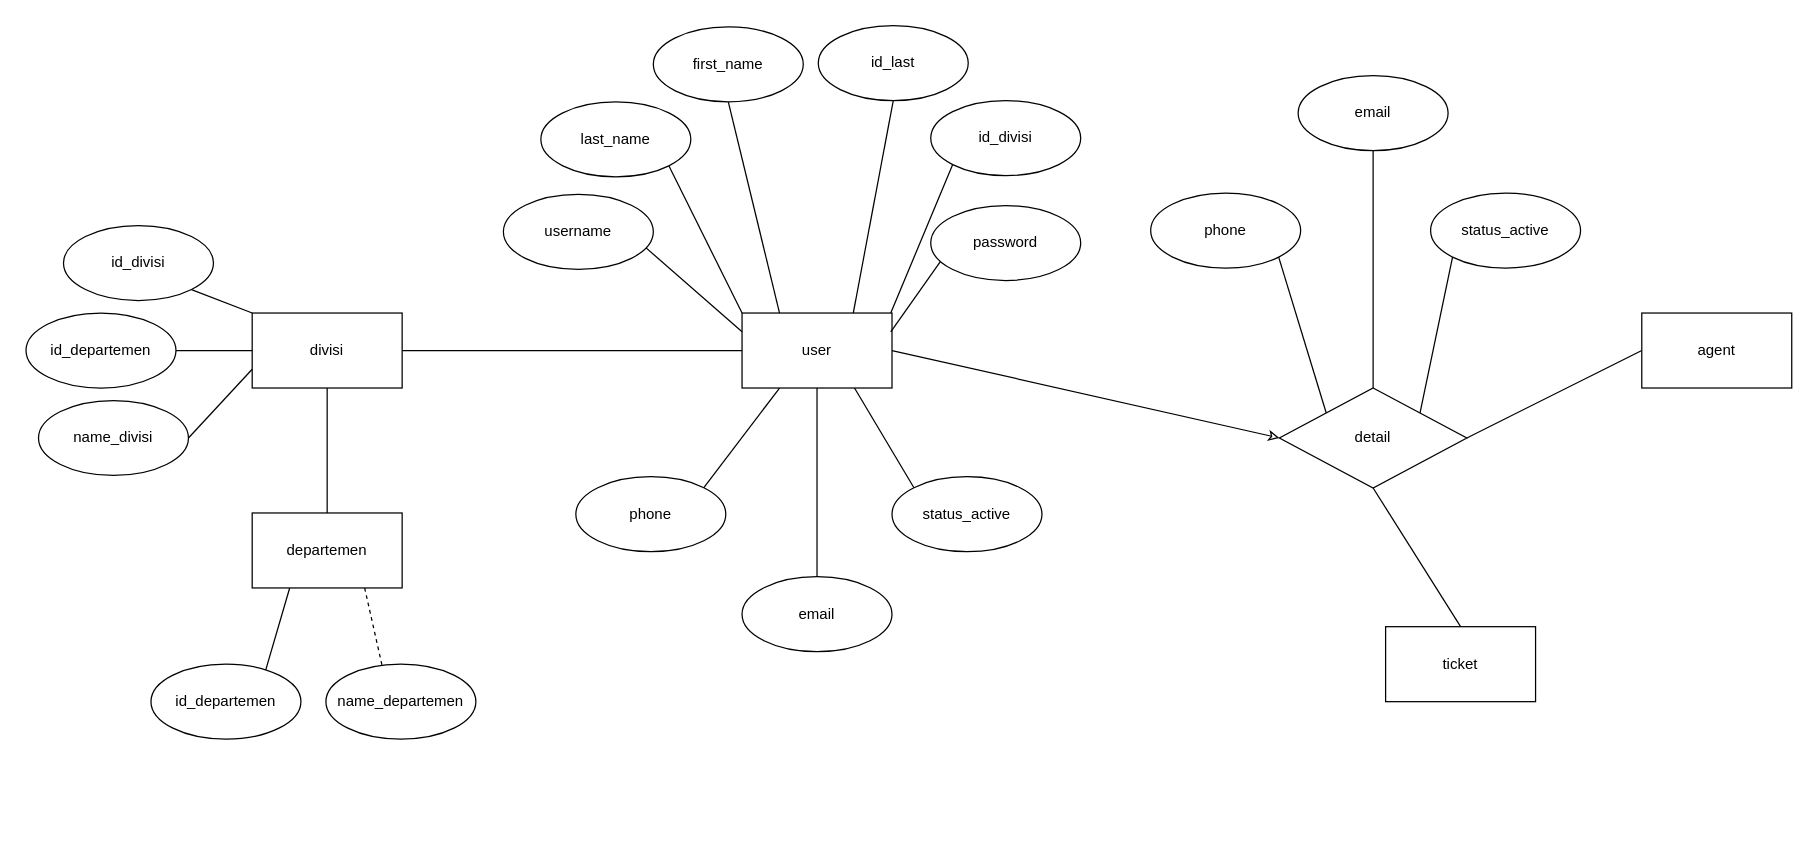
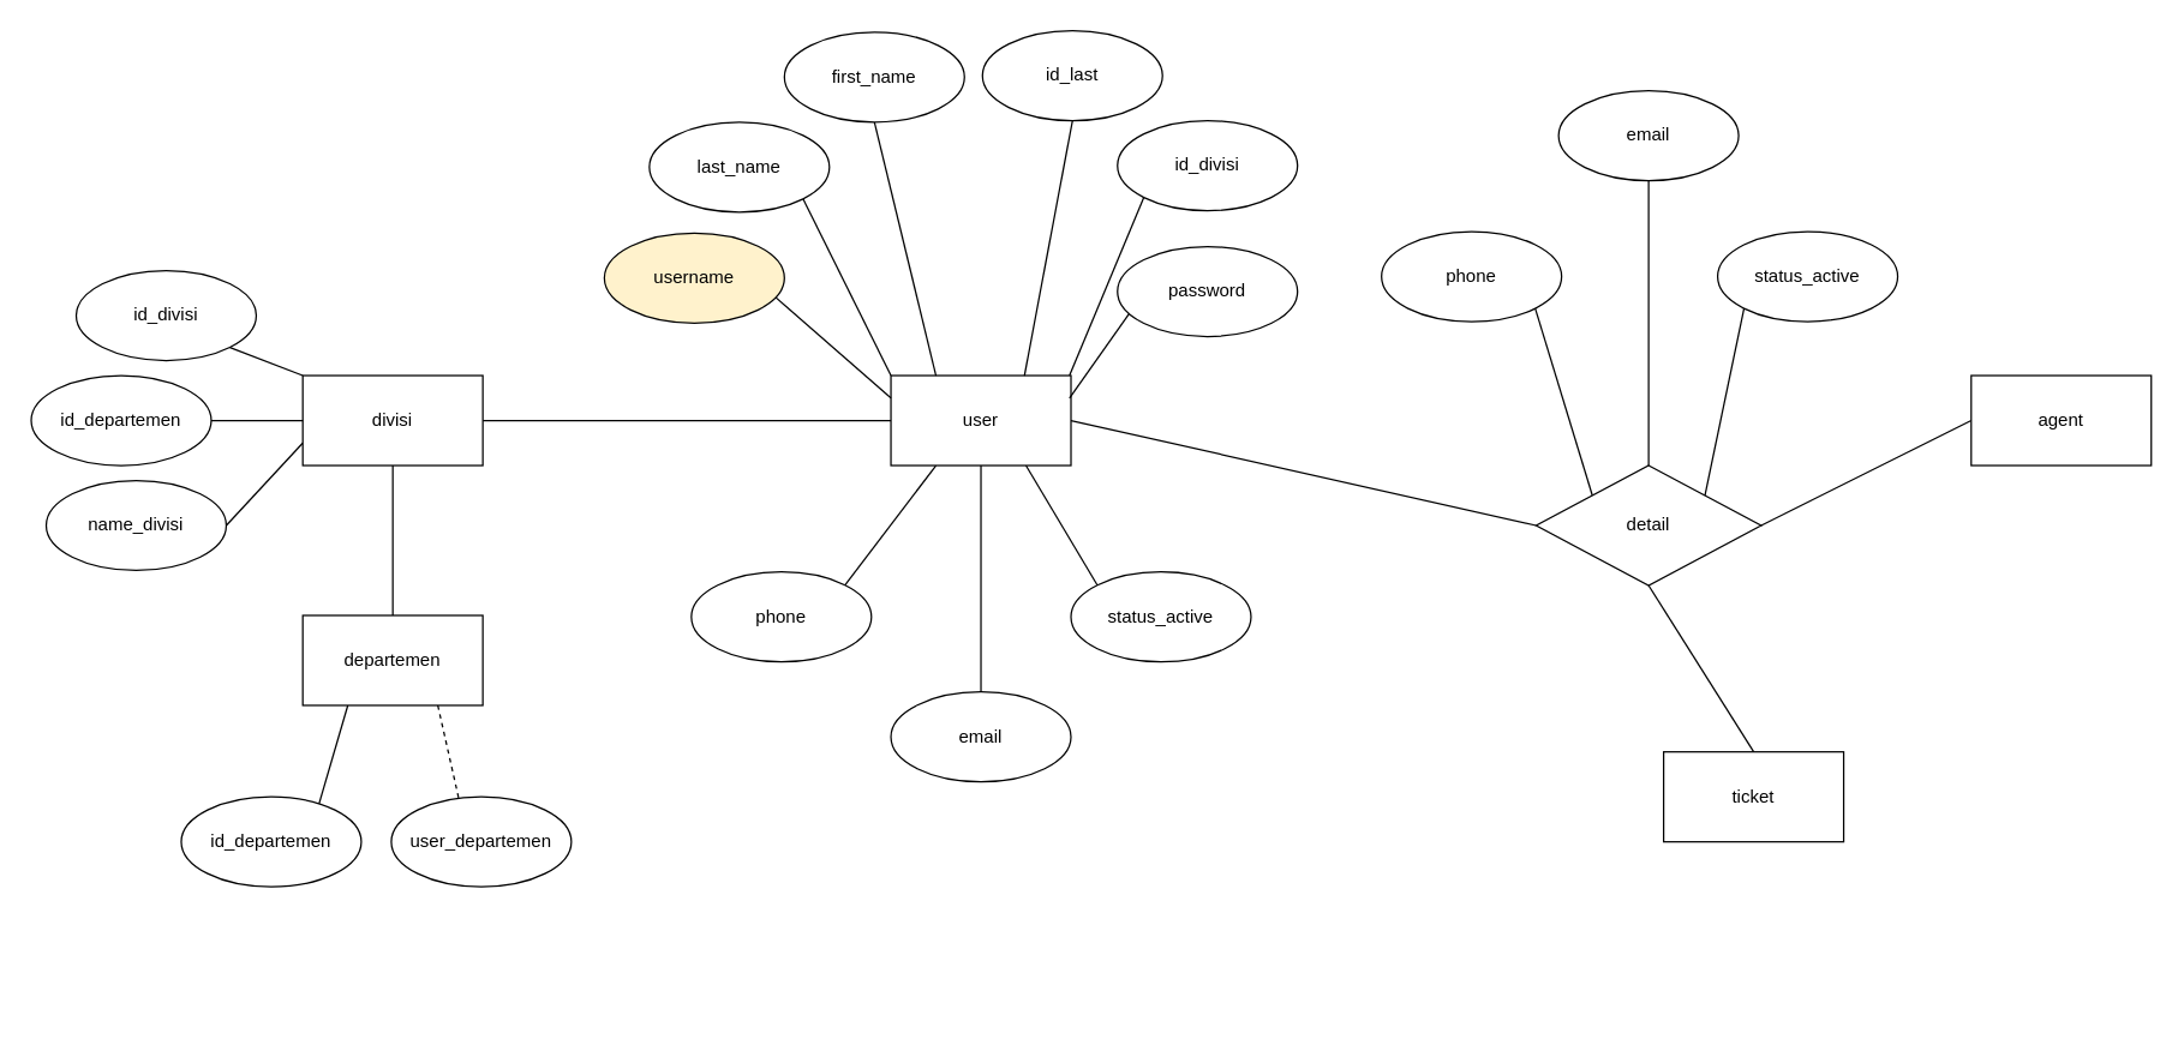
  <mxCell id="0" />
  <mxCell id="1" parent="0" />
  <mxCell id="2" style="rounded=0;orthogonalLoop=1;jettySize=auto;html=1;exitX=0.5;exitY=1;exitDx=0;exitDy=0;entryX=0.5;entryY=0;entryDx=0;entryDy=0;endArrow=none;endFill=0;" edge="1" parent="1"><mxGeometry relative="1" as="geometry"><mxPoint x="653" y="511" as="sourcePoint" /></mxGeometry></mxCell>
  <mxCell id="3" style="rounded=0;orthogonalLoop=1;jettySize=auto;html=1;exitX=0.25;exitY=1;exitDx=0;exitDy=0;entryX=1;entryY=0;entryDx=0;entryDy=0;endArrow=none;endFill=0;" edge="1" parent="1"><mxGeometry relative="1" as="geometry"><mxPoint x="623" y="671" as="sourcePoint" /></mxGeometry></mxCell>
  <mxCell id="4" style="rounded=0;orthogonalLoop=1;jettySize=auto;html=1;exitX=0.75;exitY=1;exitDx=0;exitDy=0;entryX=0;entryY=0;entryDx=0;entryDy=0;endArrow=none;endFill=0;" edge="1" parent="1"><mxGeometry relative="1" as="geometry"><mxPoint x="683" y="671" as="sourcePoint" /></mxGeometry></mxCell>
- <mxCell id="5" style="rounded=0;orthogonalLoop=1;jettySize=auto;html=1;exitX=1;exitY=0.5;exitDx=0;exitDy=0;entryX=0;entryY=0.5;entryDx=0;entryDy=0;endArrow=classic;endFill=0;" edge="1" parent="1" source="9" target="36"><mxGeometry relative="1" as="geometry" /></mxCell>
+ <mxCell id="5" style="rounded=0;orthogonalLoop=1;jettySize=auto;html=1;exitX=1;exitY=0.5;exitDx=0;exitDy=0;entryX=0;entryY=0.5;entryDx=0;entryDy=0;endArrow=none;endFill=0;" edge="1" parent="1" source="9" target="36"><mxGeometry relative="1" as="geometry" /></mxCell>
  <mxCell id="6" style="rounded=0;orthogonalLoop=1;jettySize=auto;html=1;exitX=0.25;exitY=1;exitDx=0;exitDy=0;entryX=1;entryY=0;entryDx=0;entryDy=0;endArrow=none;endFill=0;" edge="1" parent="1" source="9" target="25"><mxGeometry relative="1" as="geometry" /></mxCell>
  <mxCell id="7" style="rounded=0;orthogonalLoop=1;jettySize=auto;html=1;exitX=0.5;exitY=1;exitDx=0;exitDy=0;entryX=0.5;entryY=0;entryDx=0;entryDy=0;endArrow=none;endFill=0;" edge="1" parent="1" source="9" target="26"><mxGeometry relative="1" as="geometry" /></mxCell>
  <mxCell id="8" style="rounded=0;orthogonalLoop=1;jettySize=auto;html=1;exitX=0.75;exitY=1;exitDx=0;exitDy=0;entryX=0;entryY=0;entryDx=0;entryDy=0;endArrow=none;endFill=0;" edge="1" parent="1" source="9" target="27"><mxGeometry relative="1" as="geometry" /></mxCell>
  <mxCell id="9" value="user" style="rounded=0;whiteSpace=wrap;html=1;" vertex="1" parent="1"><mxGeometry x="593" y="250" width="120" height="60" as="geometry" /></mxCell>
  <mxCell id="10" value="ticket" style="rounded=0;whiteSpace=wrap;html=1;" vertex="1" parent="1"><mxGeometry x="1108" y="501" width="120" height="60" as="geometry" /></mxCell>
  <mxCell id="11" style="edgeStyle=orthogonalEdgeStyle;rounded=0;orthogonalLoop=1;jettySize=auto;html=1;exitX=1;exitY=0.5;exitDx=0;exitDy=0;entryX=0;entryY=0.5;entryDx=0;entryDy=0;endArrow=none;endFill=0;" edge="1" parent="1"><mxGeometry relative="1" as="geometry"><mxPoint x="540" y="226" as="targetPoint" /></mxGeometry></mxCell>
  <mxCell id="12" style="rounded=0;orthogonalLoop=1;jettySize=auto;html=1;exitX=1;exitY=1;exitDx=0;exitDy=0;entryX=0.25;entryY=0;entryDx=0;entryDy=0;endArrow=none;endFill=0;" edge="1" parent="1"><mxGeometry relative="1" as="geometry"><mxPoint x="570" y="196" as="targetPoint" /></mxGeometry></mxCell>
  <mxCell id="13" style="rounded=0;orthogonalLoop=1;jettySize=auto;html=1;exitX=0.5;exitY=1;exitDx=0;exitDy=0;entryX=0.25;entryY=0;entryDx=0;entryDy=0;endArrow=none;endFill=0;" edge="1" parent="1" source="14" target="9"><mxGeometry relative="1" as="geometry" /></mxCell>
  <mxCell id="14" value="first_name" style="ellipse;whiteSpace=wrap;html=1;" vertex="1" parent="1"><mxGeometry x="522" y="21" width="120" height="60" as="geometry" /></mxCell>
  <mxCell id="15" style="rounded=0;orthogonalLoop=1;jettySize=auto;html=1;exitX=0.5;exitY=1;exitDx=0;exitDy=0;entryX=0.75;entryY=0;entryDx=0;entryDy=0;endArrow=none;endFill=0;" edge="1" parent="1" source="16"><mxGeometry relative="1" as="geometry"><mxPoint x="682" y="250" as="targetPoint" /></mxGeometry></mxCell>
  <mxCell id="16" value="id_last" style="ellipse;whiteSpace=wrap;html=1;" vertex="1" parent="1"><mxGeometry x="654" y="20" width="120" height="60" as="geometry" /></mxCell>
  <mxCell id="17" style="rounded=0;orthogonalLoop=1;jettySize=auto;html=1;exitX=0;exitY=1;exitDx=0;exitDy=0;entryX=1;entryY=0;entryDx=0;entryDy=0;endArrow=none;endFill=0;" edge="1" parent="1" source="18"><mxGeometry relative="1" as="geometry"><mxPoint x="712" y="250" as="targetPoint" /></mxGeometry></mxCell>
  <mxCell id="18" value="id_divisi" style="ellipse;whiteSpace=wrap;html=1;" vertex="1" parent="1"><mxGeometry x="744" y="80" width="120" height="60" as="geometry" /></mxCell>
  <mxCell id="19" style="rounded=0;orthogonalLoop=1;jettySize=auto;html=1;exitX=1;exitY=1;exitDx=0;exitDy=0;entryX=0;entryY=0;entryDx=0;entryDy=0;endArrow=none;endFill=0;" edge="1" parent="1" source="20" target="9"><mxGeometry relative="1" as="geometry" /></mxCell>
  <mxCell id="20" value="last_name" style="ellipse;whiteSpace=wrap;html=1;" vertex="1" parent="1"><mxGeometry x="432" y="81" width="120" height="60" as="geometry" /></mxCell>
  <mxCell id="21" style="rounded=0;orthogonalLoop=1;jettySize=auto;html=1;exitX=0.944;exitY=0.701;exitDx=0;exitDy=0;entryX=0;entryY=0.25;entryDx=0;entryDy=0;endArrow=none;endFill=0;exitPerimeter=0;" edge="1" parent="1" source="22" target="9"><mxGeometry relative="1" as="geometry" /></mxCell>
- <mxCell id="22" value="username" style="ellipse;whiteSpace=wrap;html=1;" vertex="1" parent="1"><mxGeometry x="402" y="155" width="120" height="60" as="geometry" /></mxCell>
+ <mxCell id="22" value="username" style="ellipse;whiteSpace=wrap;html=1;fillColor=#fff2cc;" vertex="1" parent="1"><mxGeometry x="402" y="155" width="120" height="60" as="geometry" /></mxCell>
  <mxCell id="23" style="rounded=0;orthogonalLoop=1;jettySize=auto;html=1;exitX=0.064;exitY=0.747;exitDx=0;exitDy=0;entryX=1;entryY=0.25;entryDx=0;entryDy=0;endArrow=none;endFill=0;exitPerimeter=0;" edge="1" parent="1" source="24"><mxGeometry relative="1" as="geometry"><mxPoint x="712" y="265" as="targetPoint" /></mxGeometry></mxCell>
  <mxCell id="24" value="password" style="ellipse;whiteSpace=wrap;html=1;" vertex="1" parent="1"><mxGeometry x="744" y="164" width="120" height="60" as="geometry" /></mxCell>
  <mxCell id="25" value="phone" style="ellipse;whiteSpace=wrap;html=1;" vertex="1" parent="1"><mxGeometry x="460" y="381" width="120" height="60" as="geometry" /></mxCell>
  <mxCell id="26" value="email" style="ellipse;whiteSpace=wrap;html=1;" vertex="1" parent="1"><mxGeometry x="593" y="461" width="120" height="60" as="geometry" /></mxCell>
  <mxCell id="27" value="status_active" style="ellipse;whiteSpace=wrap;html=1;" vertex="1" parent="1"><mxGeometry x="713" y="381" width="120" height="60" as="geometry" /></mxCell>
  <mxCell id="28" style="rounded=0;orthogonalLoop=1;jettySize=auto;html=1;exitX=1;exitY=1;exitDx=0;exitDy=0;entryX=0;entryY=0.25;entryDx=0;entryDy=0;endArrow=none;endFill=0;" edge="1" parent="1"><mxGeometry relative="1" as="geometry"><mxPoint x="593" y="466" as="targetPoint" /></mxGeometry></mxCell>
  <mxCell id="29" style="rounded=0;orthogonalLoop=1;jettySize=auto;html=1;exitX=1;exitY=0.5;exitDx=0;exitDy=0;entryX=0;entryY=0.5;entryDx=0;entryDy=0;endArrow=none;endFill=0;" edge="1" parent="1"><mxGeometry relative="1" as="geometry"><mxPoint x="593" y="481" as="targetPoint" /></mxGeometry></mxCell>
  <mxCell id="30" style="rounded=0;orthogonalLoop=1;jettySize=auto;html=1;exitX=1;exitY=0;exitDx=0;exitDy=0;entryX=0;entryY=0.75;entryDx=0;entryDy=0;endArrow=none;endFill=0;" edge="1" parent="1"><mxGeometry relative="1" as="geometry"><mxPoint x="593" y="496" as="targetPoint" /></mxGeometry></mxCell>
  <mxCell id="31" style="rounded=0;orthogonalLoop=1;jettySize=auto;html=1;exitX=1;exitY=0.5;exitDx=0;exitDy=0;entryX=0;entryY=0.5;entryDx=0;entryDy=0;endArrow=none;endFill=0;" edge="1" parent="1" source="36" target="51"><mxGeometry relative="1" as="geometry" /></mxCell>
  <mxCell id="32" style="rounded=0;orthogonalLoop=1;jettySize=auto;html=1;exitX=0.5;exitY=1;exitDx=0;exitDy=0;entryX=0.5;entryY=0;entryDx=0;entryDy=0;endArrow=none;endFill=0;" edge="1" parent="1" source="36" target="10"><mxGeometry relative="1" as="geometry" /></mxCell>
  <mxCell id="33" style="rounded=0;orthogonalLoop=1;jettySize=auto;html=1;exitX=0;exitY=0;exitDx=0;exitDy=0;entryX=1;entryY=1;entryDx=0;entryDy=0;endArrow=none;endFill=0;" edge="1" parent="1" source="36" target="52"><mxGeometry relative="1" as="geometry" /></mxCell>
  <mxCell id="34" style="rounded=0;orthogonalLoop=1;jettySize=auto;html=1;exitX=0.5;exitY=0;exitDx=0;exitDy=0;entryX=0.5;entryY=1;entryDx=0;entryDy=0;endArrow=none;endFill=0;" edge="1" parent="1" source="36" target="53"><mxGeometry relative="1" as="geometry" /></mxCell>
  <mxCell id="35" style="rounded=0;orthogonalLoop=1;jettySize=auto;html=1;exitX=1;exitY=0;exitDx=0;exitDy=0;entryX=0;entryY=1;entryDx=0;entryDy=0;endArrow=none;endFill=0;" edge="1" parent="1" source="36" target="54"><mxGeometry relative="1" as="geometry" /></mxCell>
  <mxCell id="36" value="detail" style="rhombus;whiteSpace=wrap;html=1;" vertex="1" parent="1"><mxGeometry x="1023" y="310" width="150" height="80" as="geometry" /></mxCell>
  <mxCell id="37" style="rounded=0;orthogonalLoop=1;jettySize=auto;html=1;exitX=1;exitY=0.5;exitDx=0;exitDy=0;entryX=0;entryY=0.5;entryDx=0;entryDy=0;endArrow=none;endFill=0;" edge="1" parent="1" source="40" target="9"><mxGeometry relative="1" as="geometry" /></mxCell>
  <mxCell id="38" style="rounded=0;orthogonalLoop=1;jettySize=auto;html=1;exitX=0.5;exitY=1;exitDx=0;exitDy=0;entryX=0.5;entryY=0;entryDx=0;entryDy=0;endArrow=none;endFill=0;" edge="1" parent="1" source="40" target="43"><mxGeometry relative="1" as="geometry" /></mxCell>
  <mxCell id="39" style="rounded=0;orthogonalLoop=1;jettySize=auto;html=1;exitX=0;exitY=0.75;exitDx=0;exitDy=0;entryX=1;entryY=0.5;entryDx=0;entryDy=0;endArrow=none;endFill=0;" edge="1" parent="1" source="40" target="48"><mxGeometry relative="1" as="geometry" /></mxCell>
  <mxCell id="40" value="&lt;div&gt;divisi&lt;/div&gt;" style="rounded=0;whiteSpace=wrap;html=1;" vertex="1" parent="1"><mxGeometry x="201" y="250" width="120" height="60" as="geometry" /></mxCell>
  <mxCell id="41" style="rounded=0;orthogonalLoop=1;jettySize=auto;html=1;exitX=0.25;exitY=1;exitDx=0;exitDy=0;entryX=0.75;entryY=0.183;entryDx=0;entryDy=0;entryPerimeter=0;endArrow=none;endFill=0;" edge="1" parent="1" source="43" target="49"><mxGeometry relative="1" as="geometry" /></mxCell>
  <mxCell id="42" style="rounded=0;orthogonalLoop=1;jettySize=auto;html=1;exitX=0.75;exitY=1;exitDx=0;exitDy=0;entryX=0.378;entryY=0.049;entryDx=0;entryDy=0;entryPerimeter=0;endArrow=none;endFill=0;dashed=1;" edge="1" parent="1" source="43" target="50"><mxGeometry relative="1" as="geometry" /></mxCell>
  <mxCell id="43" value="departemen" style="rounded=0;whiteSpace=wrap;html=1;" vertex="1" parent="1"><mxGeometry x="201" y="410" width="120" height="60" as="geometry" /></mxCell>
  <mxCell id="44" style="rounded=0;orthogonalLoop=1;jettySize=auto;html=1;exitX=1;exitY=1;exitDx=0;exitDy=0;entryX=0;entryY=0;entryDx=0;entryDy=0;endArrow=none;endFill=0;" edge="1" parent="1" source="45" target="40"><mxGeometry relative="1" as="geometry" /></mxCell>
  <mxCell id="45" value="id_divisi" style="ellipse;whiteSpace=wrap;html=1;" vertex="1" parent="1"><mxGeometry x="50" y="180" width="120" height="60" as="geometry" /></mxCell>
  <mxCell id="46" style="rounded=0;orthogonalLoop=1;jettySize=auto;html=1;exitX=1;exitY=0.5;exitDx=0;exitDy=0;entryX=0;entryY=0.5;entryDx=0;entryDy=0;endArrow=none;endFill=0;" edge="1" parent="1" source="47" target="40"><mxGeometry relative="1" as="geometry" /></mxCell>
  <mxCell id="47" value="id_departemen" style="ellipse;whiteSpace=wrap;html=1;" vertex="1" parent="1"><mxGeometry x="20" y="250" width="120" height="60" as="geometry" /></mxCell>
  <mxCell id="48" value="name_divisi" style="ellipse;whiteSpace=wrap;html=1;" vertex="1" parent="1"><mxGeometry x="30" y="320" width="120" height="60" as="geometry" /></mxCell>
  <mxCell id="49" value="id_departemen" style="ellipse;whiteSpace=wrap;html=1;" vertex="1" parent="1"><mxGeometry x="120" y="531" width="120" height="60" as="geometry" /></mxCell>
- <mxCell id="50" value="name_departemen" style="ellipse;whiteSpace=wrap;html=1;" vertex="1" parent="1"><mxGeometry x="260" y="531" width="120" height="60" as="geometry" /></mxCell>
+ <mxCell id="50" value="user_departemen" style="ellipse;whiteSpace=wrap;html=1;" vertex="1" parent="1"><mxGeometry x="260" y="531" width="120" height="60" as="geometry" /></mxCell>
  <mxCell id="51" value="agent" style="rounded=0;whiteSpace=wrap;html=1;" vertex="1" parent="1"><mxGeometry x="1313" y="250" width="120" height="60" as="geometry" /></mxCell>
  <mxCell id="52" value="phone" style="ellipse;whiteSpace=wrap;html=1;" vertex="1" parent="1"><mxGeometry x="920" y="154" width="120" height="60" as="geometry" /></mxCell>
  <mxCell id="53" value="email" style="ellipse;whiteSpace=wrap;html=1;" vertex="1" parent="1"><mxGeometry x="1038" y="60" width="120" height="60" as="geometry" /></mxCell>
  <mxCell id="54" value="status_active" style="ellipse;whiteSpace=wrap;html=1;" vertex="1" parent="1"><mxGeometry x="1144" y="154" width="120" height="60" as="geometry" /></mxCell>
